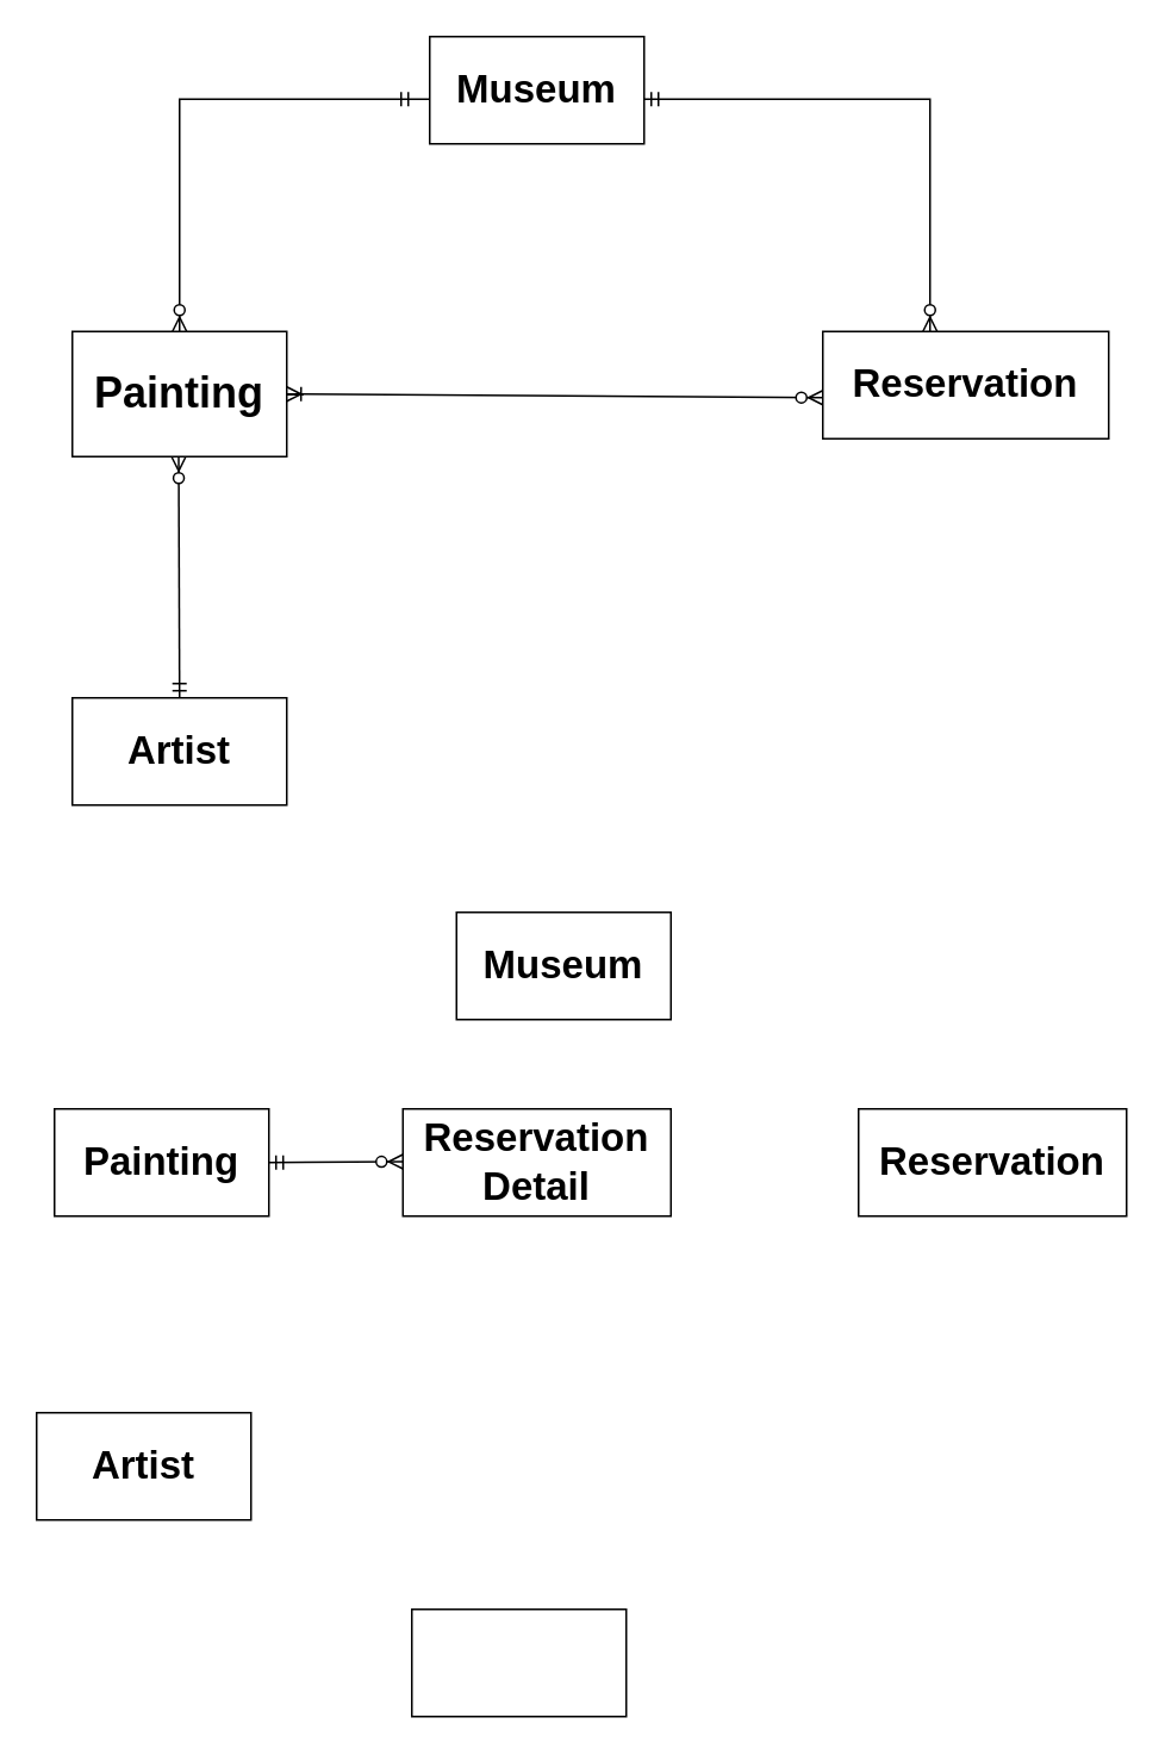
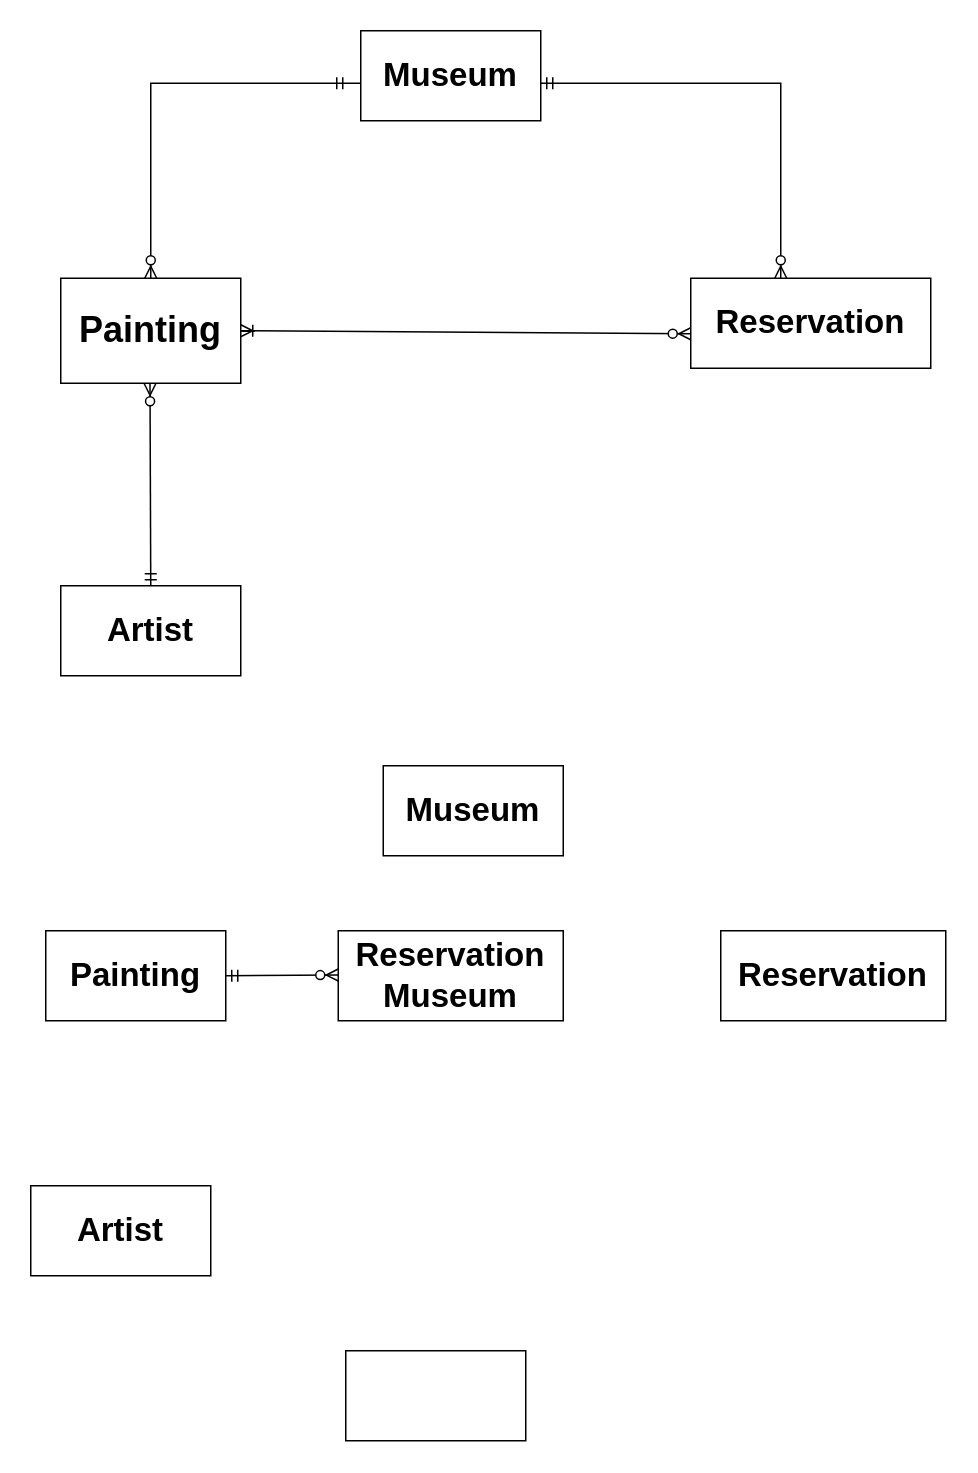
  <mxCell id="0" />
  <mxCell id="1" parent="0" />
  <mxCell id="2" value="&lt;h1&gt;Painting&lt;/h1&gt;" style="rounded=0;whiteSpace=wrap;html=1;" vertex="1" parent="1"><mxGeometry x="40" y="185" width="120" height="70" as="geometry" /></mxCell>
  <mxCell id="3" value="&lt;font style=&quot;font-size: 22px&quot;&gt;&lt;b&gt;Museum&lt;/b&gt;&lt;/font&gt;" style="rounded=0;whiteSpace=wrap;html=1;fontSize=12;" vertex="1" parent="1"><mxGeometry x="240" y="20" width="120" height="60" as="geometry" /></mxCell>
  <mxCell id="4" value="&lt;b&gt;Reservation&lt;/b&gt;" style="rounded=0;whiteSpace=wrap;html=1;fontSize=22;" vertex="1" parent="1"><mxGeometry x="460" y="185" width="160" height="60" as="geometry" /></mxCell>
  <mxCell id="5" value="&lt;b&gt;Artist&lt;/b&gt;" style="rounded=0;whiteSpace=wrap;html=1;fontSize=22;" vertex="1" parent="1"><mxGeometry x="40" y="390" width="120" height="60" as="geometry" /></mxCell>
  <mxCell id="6" value="" style="fontSize=12;html=1;endArrow=ERzeroToMany;startArrow=ERmandOne;rounded=0;edgeStyle=orthogonalEdgeStyle;" edge="1" parent="1"><mxGeometry width="100" height="100" relative="1" as="geometry"><mxPoint x="220" y="55" as="sourcePoint" /><mxPoint x="100" y="185" as="targetPoint" /><Array as="points"><mxPoint x="240" y="55" /><mxPoint x="100" y="55" /></Array></mxGeometry></mxCell>
  <mxCell id="7" value="" style="fontSize=12;html=1;endArrow=ERzeroToMany;startArrow=ERmandOne;rounded=0;exitX=0.5;exitY=0;exitDx=0;exitDy=0;" edge="1" parent="1" source="5"><mxGeometry width="100" height="100" relative="1" as="geometry"><mxPoint x="99.54" y="376.02" as="sourcePoint" /><mxPoint x="99.5" y="255" as="targetPoint" /></mxGeometry></mxCell>
  <mxCell id="8" value="" style="fontSize=12;html=1;endArrow=ERoneToMany;startArrow=ERzeroToMany;rounded=0;exitX=0;exitY=0.617;exitDx=0;exitDy=0;exitPerimeter=0;entryX=1;entryY=0.5;entryDx=0;entryDy=0;" edge="1" parent="1" source="4" target="2"><mxGeometry width="100" height="100" relative="1" as="geometry"><mxPoint x="450" y="220" as="sourcePoint" /><mxPoint x="185" y="219.5" as="targetPoint" /></mxGeometry></mxCell>
  <mxCell id="9" value="" style="edgeStyle=orthogonalEdgeStyle;fontSize=12;html=1;endArrow=ERzeroToMany;startArrow=ERmandOne;rounded=0;" edge="1" parent="1"><mxGeometry width="100" height="100" relative="1" as="geometry"><mxPoint x="360" y="55" as="sourcePoint" /><mxPoint x="520" y="185" as="targetPoint" /><Array as="points"><mxPoint x="520" y="55" /></Array></mxGeometry></mxCell>
  <mxCell id="10" value="&lt;font style=&quot;font-size: 22px&quot;&gt;&lt;b&gt;Museum&lt;/b&gt;&lt;/font&gt;" style="rounded=0;whiteSpace=wrap;html=1;fontSize=12;" vertex="1" parent="1"><mxGeometry x="255" y="510" width="120" height="60" as="geometry" /></mxCell>
  <mxCell id="11" value="&lt;font style=&quot;font-size: 22px&quot;&gt;&lt;b&gt;Painting&lt;/b&gt;&lt;/font&gt;" style="rounded=0;whiteSpace=wrap;html=1;fontSize=12;" vertex="1" parent="1"><mxGeometry x="30" y="620" width="120" height="60" as="geometry" /></mxCell>
- <mxCell id="12" value="&lt;font style=&quot;font-size: 22px&quot;&gt;&lt;b&gt;Reservation Detail&lt;/b&gt;&lt;/font&gt;" style="rounded=0;whiteSpace=wrap;html=1;fontSize=12;" vertex="1" parent="1"><mxGeometry x="225" y="620" width="150" height="60" as="geometry" /></mxCell>
+ <mxCell id="12" value="&lt;font style=&quot;font-size: 22px&quot;&gt;&lt;b&gt;Reservation Museum&lt;/b&gt;&lt;/font&gt;" style="rounded=0;whiteSpace=wrap;html=1;fontSize=12;" vertex="1" parent="1"><mxGeometry x="225" y="620" width="150" height="60" as="geometry" /></mxCell>
  <mxCell id="13" value="&lt;font style=&quot;font-size: 22px&quot;&gt;&lt;b&gt;Reservation&lt;/b&gt;&lt;/font&gt;" style="rounded=0;whiteSpace=wrap;html=1;fontSize=12;" vertex="1" parent="1"><mxGeometry x="480" y="620" width="150" height="60" as="geometry" /></mxCell>
  <mxCell id="14" value="&lt;font style=&quot;font-size: 22px&quot;&gt;&lt;b&gt;Artist&lt;/b&gt;&lt;/font&gt;" style="rounded=0;whiteSpace=wrap;html=1;fontSize=12;" vertex="1" parent="1"><mxGeometry x="20" y="790" width="120" height="60" as="geometry" /></mxCell>
  <mxCell id="15" value="" style="rounded=0;whiteSpace=wrap;html=1;fontSize=17;" vertex="1" parent="1"><mxGeometry x="230" y="900" width="120" height="60" as="geometry" /></mxCell>
  <mxCell id="16" value="" style="fontSize=12;html=1;endArrow=ERzeroToMany;startArrow=ERmandOne;rounded=0;exitX=1;exitY=0.5;exitDx=0;exitDy=0;" edge="1" parent="1" source="11"><mxGeometry width="100" height="100" relative="1" as="geometry"><mxPoint x="160" y="650" as="sourcePoint" /><mxPoint x="225" y="649.5" as="targetPoint" /></mxGeometry></mxCell>
